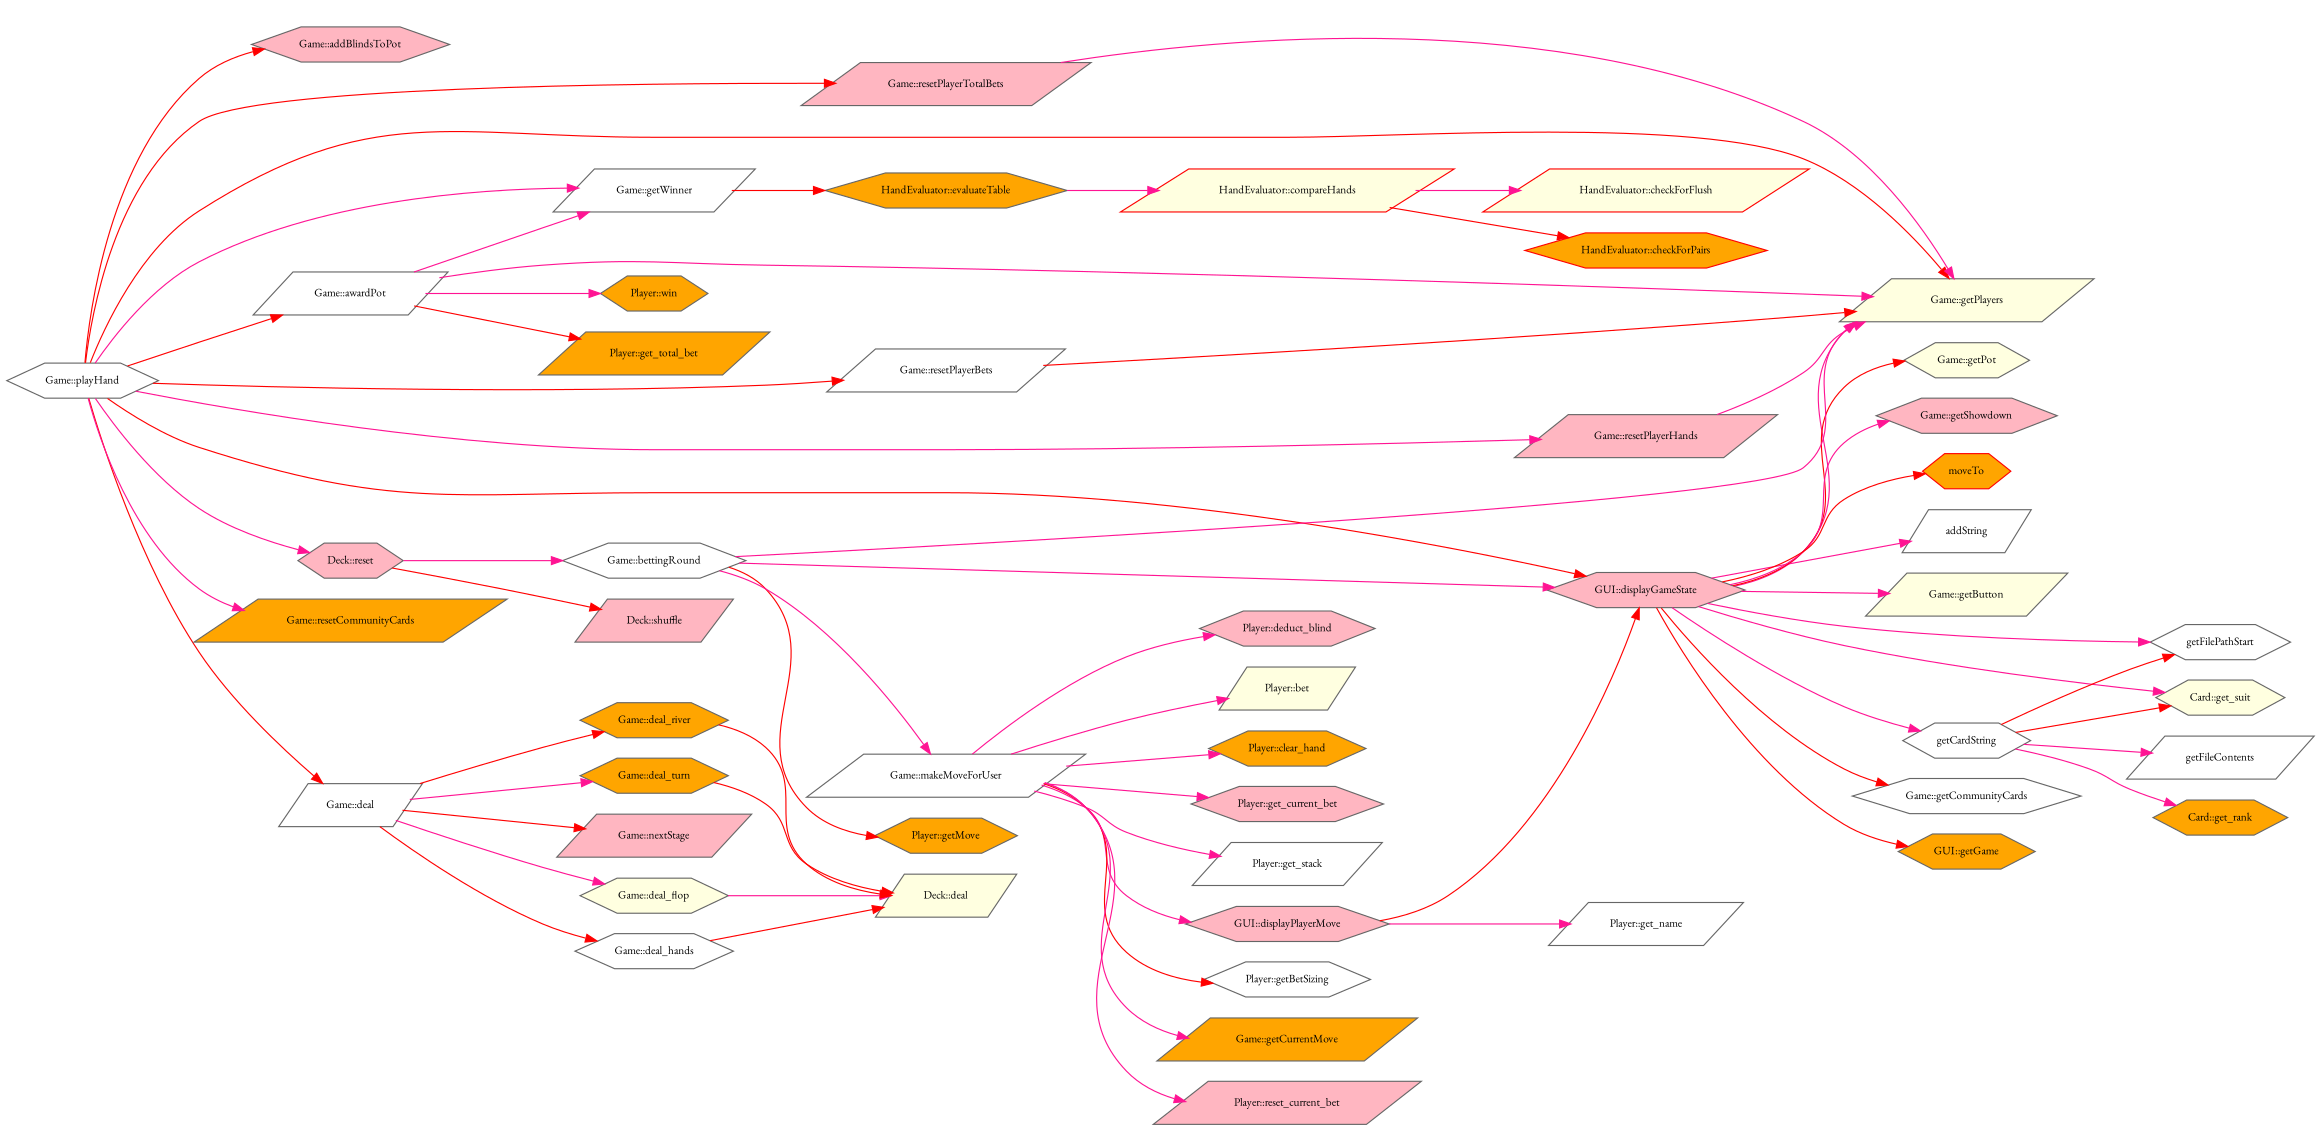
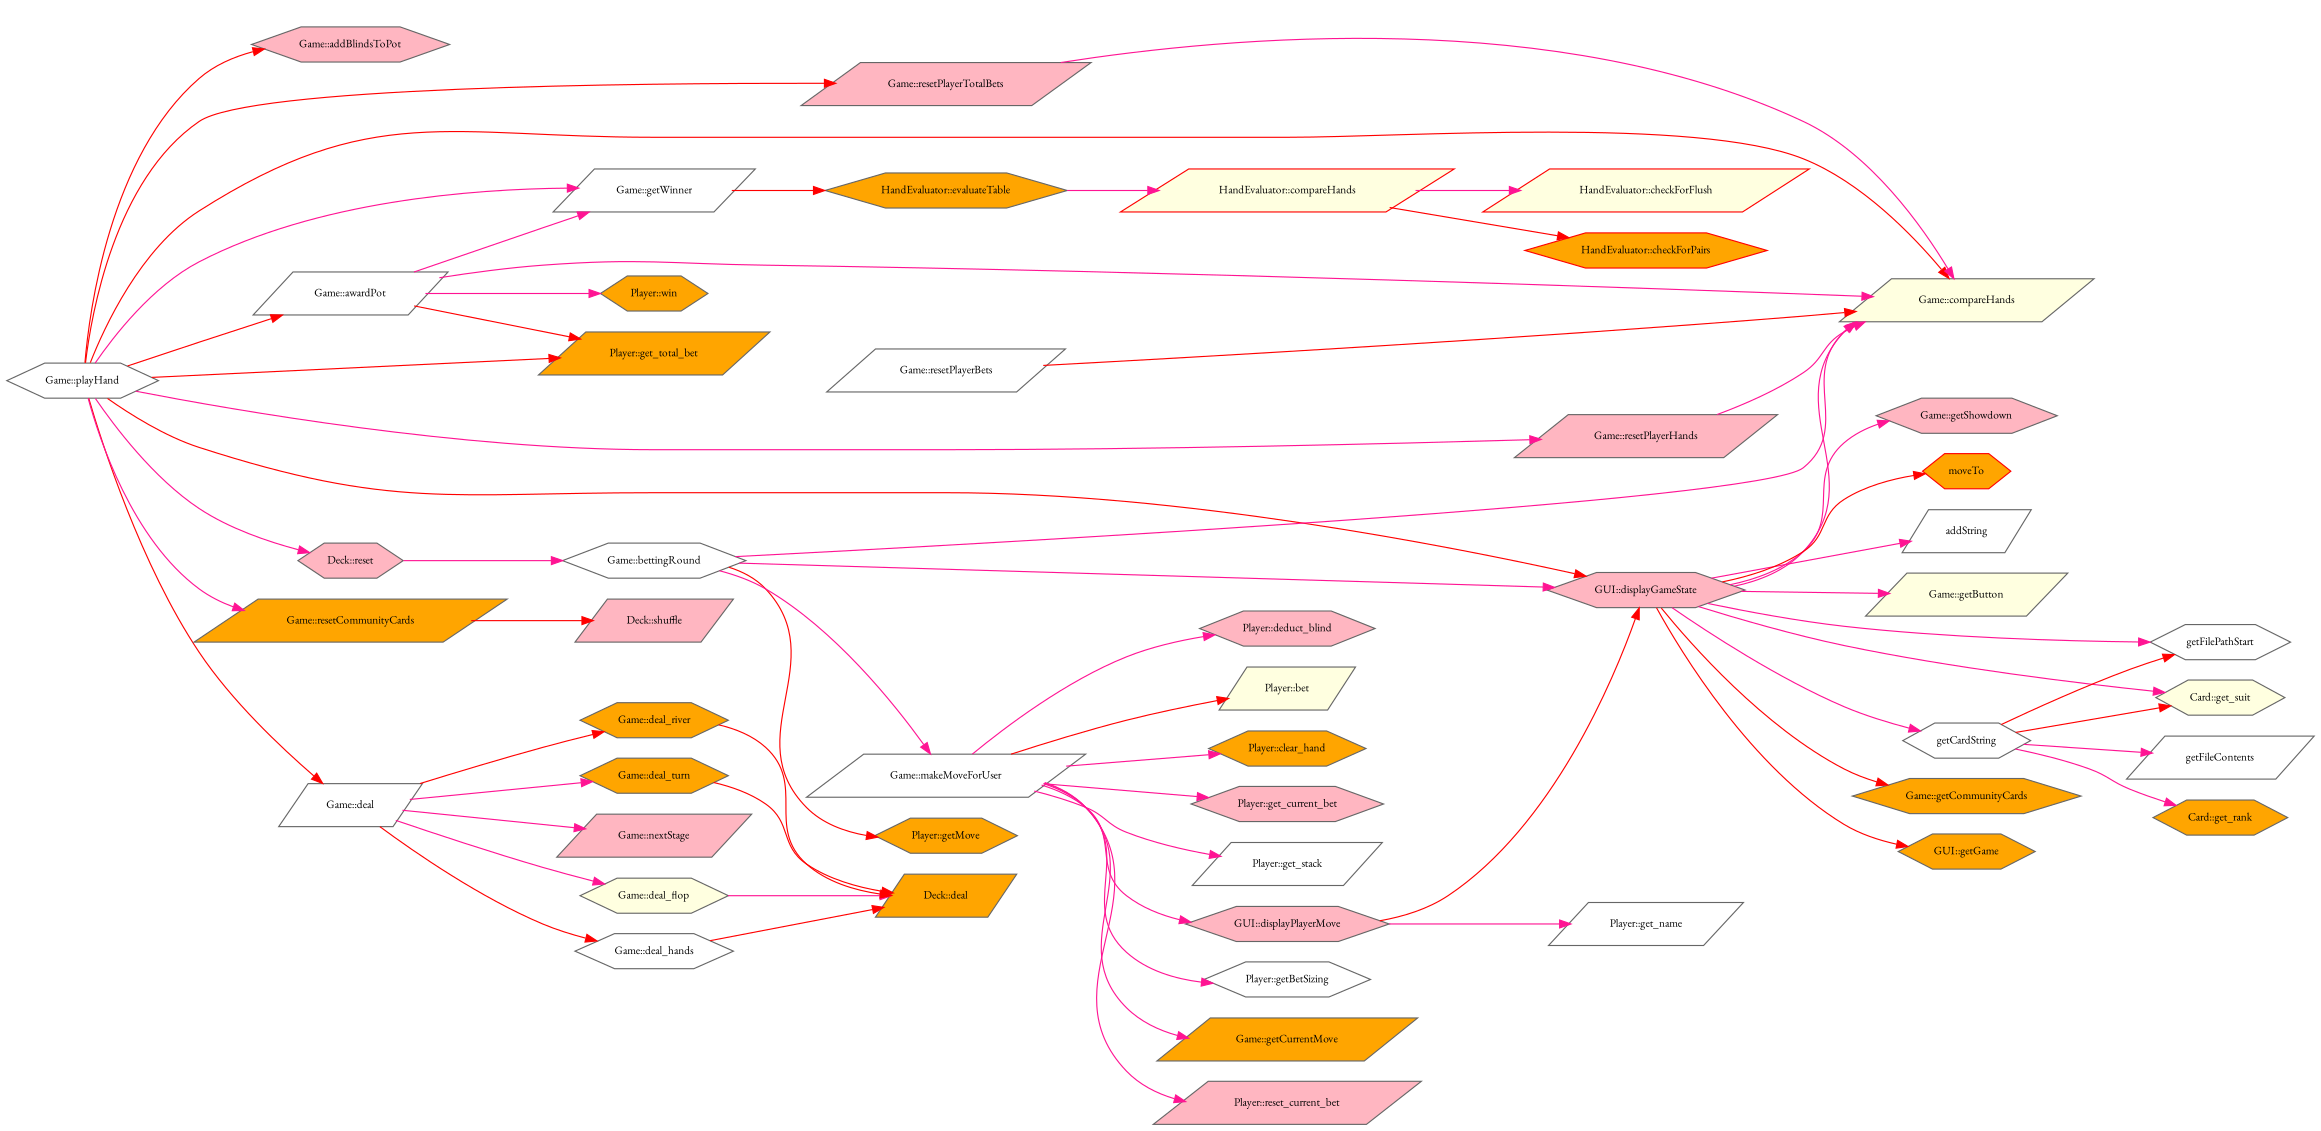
  digraph {
    fontname="EB Garamond"
    rankdir=LR
    node [color=grey40 fillcolor=white fontname="EB Garamond" fontsize=10 shape=hexagon style=filled]
    edge [color=deeppink fontname="EB Garamond" fontsize=10 labelfontname=Helvetica labelfontsize=10 style=solid]
    n1 [color=gray40 fontcolor=black height=0.2 label="Game::playHand" width=0.4]
    n2 [fillcolor=lightpink height=0.2 label="Game::addBlindsToPot" width=0.4]
    n3 [height=0.2 label="Game::awardPot" shape=parallelogram width=0.4]
-   n4 [fillcolor=lightyellow height=0.2 label="Game::getPlayers" shape=parallelogram width=0.4]
+   n4 [fillcolor=lightyellow height=0.2 label="Game::compareHands" shape=parallelogram width=0.4]
    n5 [height=0.2 label="Game::getWinner" shape=parallelogram width=0.4]
    n6 [fillcolor=lightpink height=0.2 label="GUI::displayGameState" width=0.4]
    n7 [height=0.2 label="Game::deal" shape=parallelogram width=0.4]
    n8 [fillcolor=lightpink height=0.2 label="Deck::reset" width=0.4]
    n9 [fillcolor=orange height=0.2 label="Game::resetCommunityCards" shape=parallelogram width=0.4]
    n10 [height=0.2 label="Game::resetPlayerBets" shape=parallelogram width=0.4]
    n11 [fillcolor=lightpink height=0.2 label="Game::resetPlayerHands" shape=parallelogram width=0.4]
    n12 [fillcolor=lightpink height=0.2 label="Game::resetPlayerTotalBets" shape=parallelogram width=0.4]
    n13 [fillcolor=orange height=0.2 label="Player::get_total_bet" shape=parallelogram width=0.4]
    n14 [fillcolor=orange height=0.2 label="Player::win" width=0.4]
    n15 [fillcolor=orange height=0.2 label="HandEvaluator::evaluateTable" width=0.4]
    n16 [height=0.2 label="Game::bettingRound" width=0.4]
    n17 [fillcolor=orange height=0.2 label="Player::getMove" width=0.4]
    n18 [height=0.2 label="Game::makeMoveForUser" shape=parallelogram width=0.4]
    n19 [height=0.2 label=addString shape=parallelogram width=0.4]
    n20 [fillcolor=lightyellow height=0.2 label="Game::getButton" shape=parallelogram width=0.4]
    n21 [height=0.2 label=getCardString width=0.4]
    n22 [height=0.2 label=getFilePathStart width=0.4]
-   n23 [height=0.2 label="Game::getCommunityCards" width=0.4]
+   n23 [fillcolor=orange height=0.2 label="Game::getCommunityCards" width=0.4]
    n24 [fillcolor=orange height=0.2 label="GUI::getGame" width=0.4]
-   n25 [fillcolor=lightyellow height=0.2 label="Game::getPot" width=0.4]
    n26 [fillcolor=lightpink height=0.2 label="Game::getShowdown" width=0.4]
    n27 [color=red fillcolor=orange height=0.2 label=moveTo width=0.4]
    n28 [fillcolor=lightyellow height=0.2 label="Card::get_suit" width=0.4]
    n29 [fillcolor=lightyellow height=0.2 label="Game::deal_flop" width=0.4]
    n30 [height=0.2 label="Game::deal_hands" width=0.4]
    n31 [fillcolor=orange height=0.2 label="Game::deal_river" width=0.4]
    n32 [fillcolor=orange height=0.2 label="Game::deal_turn" width=0.4]
    n33 [fillcolor=lightpink height=0.2 label="Game::nextStage" shape=parallelogram width=0.4]
    n34 [fillcolor=lightpink height=0.2 label="Deck::shuffle" shape=parallelogram width=0.4]
    n35 [fillcolor=lightpink height=0.2 label="Player::deduct_blind" width=0.4]
    n36 [color=red fillcolor=lightyellow height=0.2 label="HandEvaluator::compareHands" shape=parallelogram width=0.4]
    n37 [color=red fillcolor=lightyellow height=0.2 label="HandEvaluator::checkForFlush" shape=parallelogram width=0.4]
    n38 [color=red fillcolor=orange height=0.2 label="HandEvaluator::checkForPairs" width=0.4]
    n39 [fillcolor=lightyellow height=0.2 label="Player::bet" shape=parallelogram width=0.4]
    n40 [fillcolor=orange height=0.2 label="Player::clear_hand" width=0.4]
    n41 [fillcolor=lightpink height=0.2 label="GUI::displayPlayerMove" width=0.4]
    n42 [fillcolor=lightpink height=0.2 label="Player::get_current_bet" width=0.4]
    n43 [height=0.2 label="Player::get_stack" shape=parallelogram width=0.4]
    n44 [height=0.2 label="Player::getBetSizing" width=0.4]
    n45 [fillcolor=orange height=0.2 label="Game::getCurrentMove" shape=parallelogram width=0.4]
    n46 [fillcolor=lightpink height=0.2 label="Player::reset_current_bet" shape=parallelogram width=0.4]
    n47 [height=0.2 label=getFileContents shape=parallelogram width=0.4]
    n48 [fillcolor=orange height=0.2 label="Card::get_rank" width=0.4]
    n49 [height=0.2 label="Player::get_name" shape=parallelogram width=0.4]
-   n50 [fillcolor=lightyellow height=0.2 label="Deck::deal" shape=parallelogram width=0.4]
+   n50 [fillcolor=orange height=0.2 label="Deck::deal" shape=parallelogram width=0.4]
    n1 -> n2 [color=red]
    n1 -> n3 [color=red]
    n1 -> n4 [color=red]
    n1 -> n5
    n1 -> n6 [color=red]
    n1 -> n7 [color=red]
    n1 -> n8
    n1 -> n9
-   n1 -> n10 [color=red]
+   n1 -> n13 [color=red]
    n1 -> n11
    n1 -> n12 [color=red]
    n3 -> n4
    n3 -> n5
    n3 -> n13 [color=red]
    n3 -> n14
    n5 -> n15 [color=red]
    n6 -> n4
    n6 -> n19
    n6 -> n20
    n6 -> n21
    n6 -> n22
    n6 -> n23 [color=red]
    n6 -> n24 [color=red]
-   n6 -> n25 [color=red]
    n6 -> n26
    n6 -> n27 [color=red]
    n6 -> n28
    n7 -> n29
    n7 -> n30 [color=red]
    n7 -> n31 [color=red]
    n7 -> n32
-   n7 -> n33 [color=red]
+   n7 -> n33
    n8 -> n16
-   n8 -> n34 [color=red]
+   n9 -> n34 [color=red]
    n10 -> n4 [color=red]
    n11 -> n4
    n12 -> n4
    n15 -> n36
    n16 -> n4
    n16 -> n6
    n16 -> n17 [color=red]
    n16 -> n18
    n18 -> n35
-   n18 -> n39
+   n18 -> n39 [color=red]
    n18 -> n40
    n18 -> n41
    n18 -> n42
    n18 -> n43
-   n18 -> n44 [color=red]
+   n18 -> n44
    n18 -> n45
    n18 -> n46
    n21 -> n22 [color=red]
    n21 -> n28 [color=red]
    n21 -> n47
    n21 -> n48
    n29 -> n50
    n30 -> n50 [color=red]
    n31 -> n50 [color=red]
    n32 -> n50 [color=red]
    n36 -> n37
    n36 -> n38 [color=red]
    n41 -> n6 [color=red]
    n41 -> n49
  }
